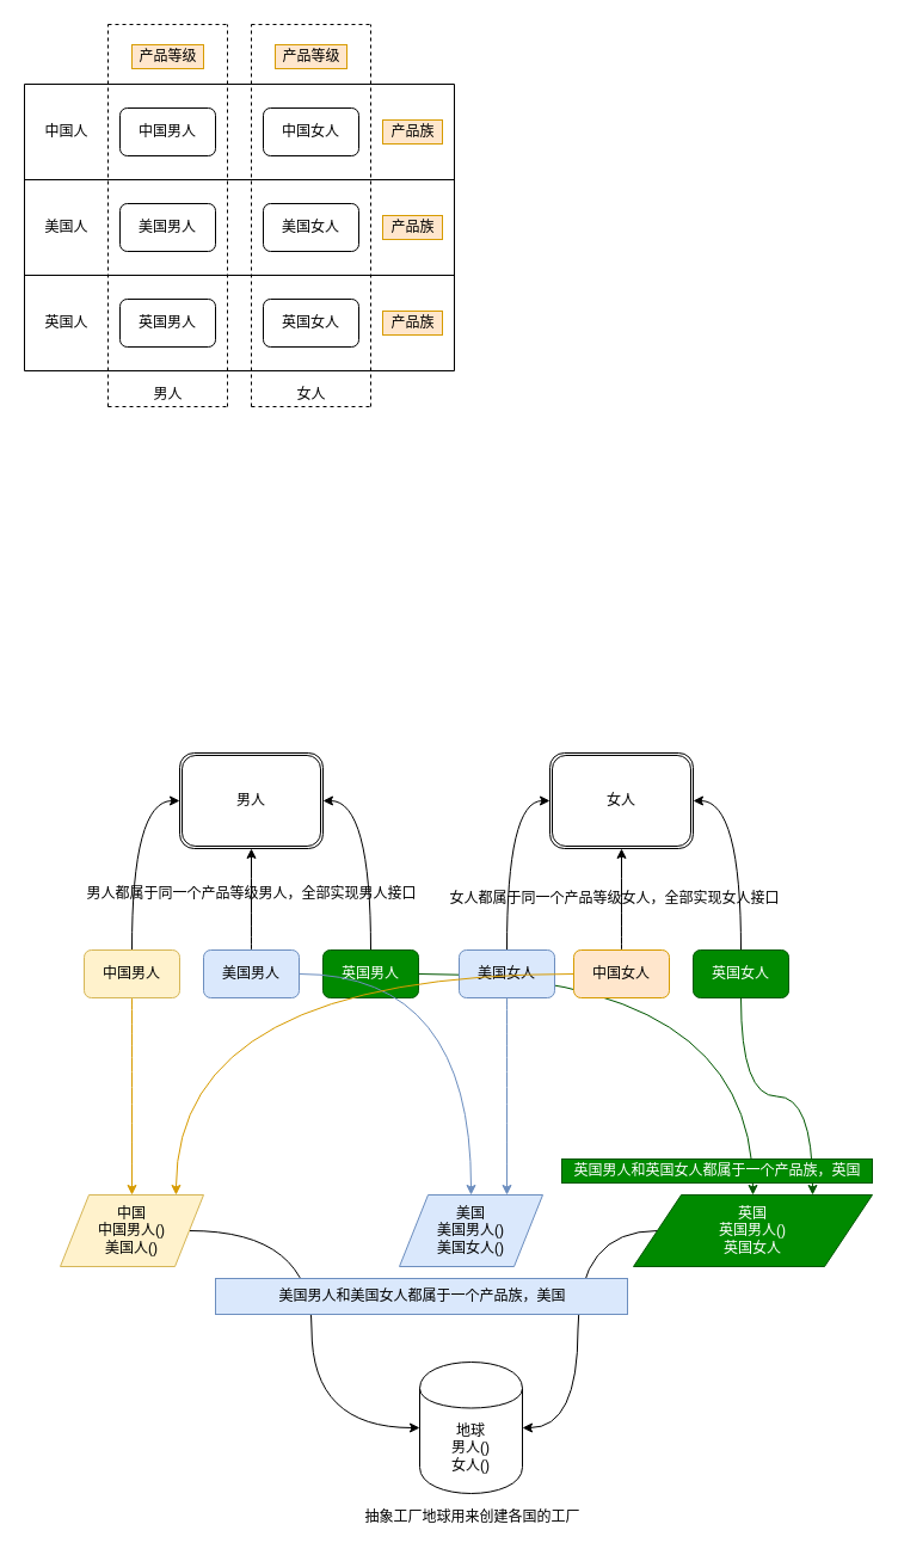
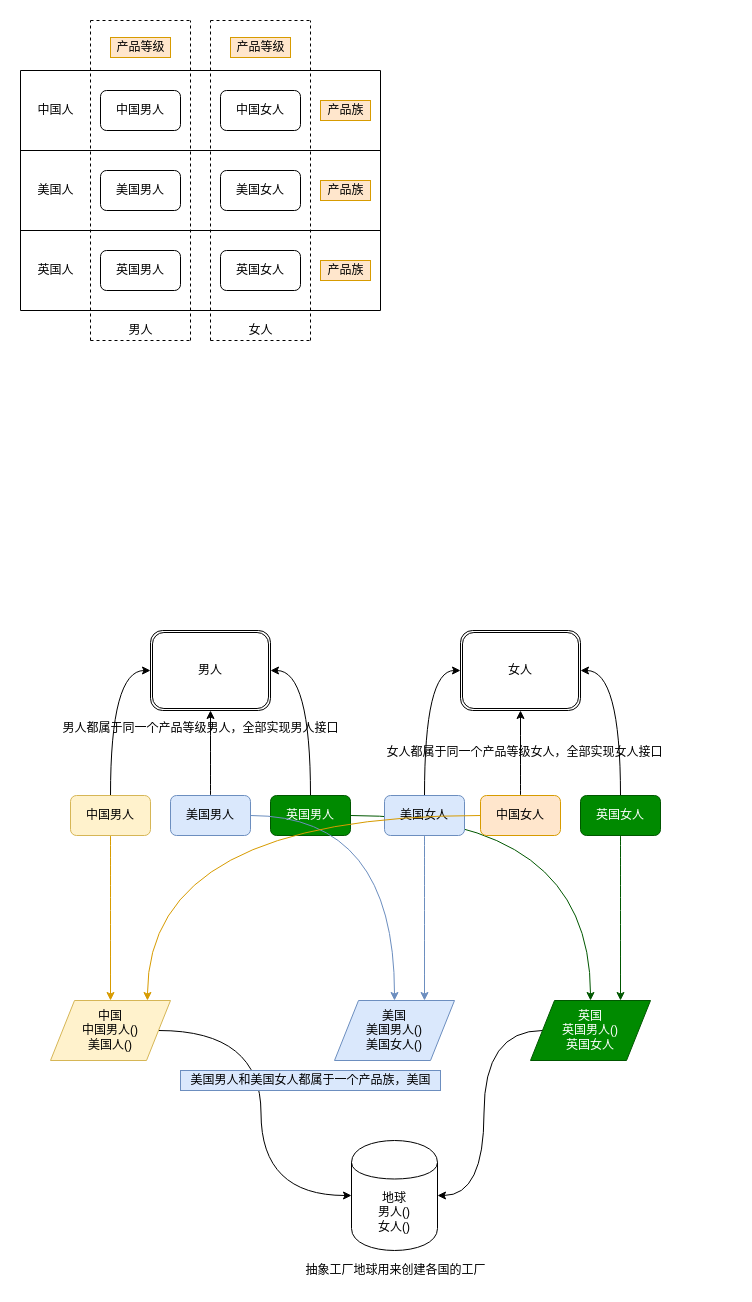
  <mxCell id="0" />
  <mxCell id="1" parent="0" />
  <mxCell id="2" value="英国男人" style="rounded=1;whiteSpace=wrap;html=1;" parent="1" vertex="1"><mxGeometry x="100" y="250" width="80" height="40" as="geometry" /></mxCell>
  <mxCell id="3" value="美国男人" style="rounded=1;whiteSpace=wrap;html=1;" parent="1" vertex="1"><mxGeometry x="100" y="170" width="80" height="40" as="geometry" /></mxCell>
  <mxCell id="4" value="中国男人" style="rounded=1;whiteSpace=wrap;html=1;" parent="1" vertex="1"><mxGeometry x="100" y="90" width="80" height="40" as="geometry" /></mxCell>
  <mxCell id="5" value="英国女人" style="rounded=1;whiteSpace=wrap;html=1;" parent="1" vertex="1"><mxGeometry x="220" y="250" width="80" height="40" as="geometry" /></mxCell>
  <mxCell id="6" value="美国女人" style="rounded=1;whiteSpace=wrap;html=1;" parent="1" vertex="1"><mxGeometry x="220" y="170" width="80" height="40" as="geometry" /></mxCell>
  <mxCell id="7" value="中国女人" style="rounded=1;whiteSpace=wrap;html=1;" parent="1" vertex="1"><mxGeometry x="220" y="90" width="80" height="40" as="geometry" /></mxCell>
  <mxCell id="8" value="" style="endArrow=none;dashed=1;html=1;" parent="1" edge="1"><mxGeometry width="50" height="50" relative="1" as="geometry"><mxPoint x="90" y="340" as="sourcePoint" /><mxPoint x="90" y="20" as="targetPoint" /></mxGeometry></mxCell>
  <mxCell id="9" value="" style="endArrow=none;dashed=1;html=1;" parent="1" edge="1"><mxGeometry width="50" height="50" relative="1" as="geometry"><mxPoint x="90" y="20" as="sourcePoint" /><mxPoint x="190" y="20" as="targetPoint" /></mxGeometry></mxCell>
  <mxCell id="10" value="" style="endArrow=none;dashed=1;html=1;" parent="1" edge="1"><mxGeometry width="50" height="50" relative="1" as="geometry"><mxPoint x="190" y="340" as="sourcePoint" /><mxPoint x="190" y="20" as="targetPoint" /></mxGeometry></mxCell>
  <mxCell id="11" value="" style="endArrow=none;dashed=1;html=1;" parent="1" edge="1"><mxGeometry width="50" height="50" relative="1" as="geometry"><mxPoint x="90" y="340" as="sourcePoint" /><mxPoint x="190" y="340" as="targetPoint" /></mxGeometry></mxCell>
  <mxCell id="12" value="" style="endArrow=none;dashed=1;html=1;" parent="1" edge="1"><mxGeometry width="50" height="50" relative="1" as="geometry"><mxPoint x="210" y="20" as="sourcePoint" /><mxPoint x="310" y="20" as="targetPoint" /></mxGeometry></mxCell>
  <mxCell id="13" value="" style="endArrow=none;dashed=1;html=1;" parent="1" edge="1"><mxGeometry width="50" height="50" relative="1" as="geometry"><mxPoint x="210" y="340" as="sourcePoint" /><mxPoint x="210" y="20" as="targetPoint" /></mxGeometry></mxCell>
  <mxCell id="14" value="" style="endArrow=none;dashed=1;html=1;" parent="1" edge="1"><mxGeometry width="50" height="50" relative="1" as="geometry"><mxPoint x="310" y="340" as="sourcePoint" /><mxPoint x="310" y="20" as="targetPoint" /></mxGeometry></mxCell>
  <mxCell id="15" value="" style="endArrow=none;dashed=1;html=1;" parent="1" edge="1"><mxGeometry width="50" height="50" relative="1" as="geometry"><mxPoint x="210" y="340" as="sourcePoint" /><mxPoint x="310" y="340" as="targetPoint" /></mxGeometry></mxCell>
  <mxCell id="16" value="产品等级" style="text;html=1;align=center;verticalAlign=middle;resizable=0;points=[];autosize=1;fillColor=#ffe6cc;strokeColor=#d79b00;" parent="1" vertex="1"><mxGeometry x="110" y="37" width="60" height="20" as="geometry" /></mxCell>
  <mxCell id="17" value="产品等级" style="text;html=1;align=center;verticalAlign=middle;resizable=0;points=[];autosize=1;fillColor=#ffe6cc;strokeColor=#d79b00;" parent="1" vertex="1"><mxGeometry x="230" y="37" width="60" height="20" as="geometry" /></mxCell>
  <mxCell id="18" value="" style="endArrow=none;html=1;" parent="1" edge="1"><mxGeometry width="50" height="50" relative="1" as="geometry"><mxPoint x="20" y="70" as="sourcePoint" /><mxPoint x="380" y="70" as="targetPoint" /></mxGeometry></mxCell>
  <mxCell id="19" value="" style="endArrow=none;html=1;" parent="1" edge="1"><mxGeometry width="50" height="50" relative="1" as="geometry"><mxPoint x="20" y="150" as="sourcePoint" /><mxPoint x="380" y="150" as="targetPoint" /></mxGeometry></mxCell>
  <mxCell id="20" value="" style="endArrow=none;html=1;" parent="1" edge="1"><mxGeometry width="50" height="50" relative="1" as="geometry"><mxPoint x="20" y="230" as="sourcePoint" /><mxPoint x="380" y="230" as="targetPoint" /></mxGeometry></mxCell>
  <mxCell id="21" value="" style="endArrow=none;html=1;" parent="1" edge="1"><mxGeometry width="50" height="50" relative="1" as="geometry"><mxPoint x="20" y="310" as="sourcePoint" /><mxPoint x="380" y="310" as="targetPoint" /></mxGeometry></mxCell>
  <mxCell id="22" value="" style="endArrow=none;html=1;" parent="1" edge="1"><mxGeometry width="50" height="50" relative="1" as="geometry"><mxPoint x="380" y="310" as="sourcePoint" /><mxPoint x="380" y="70" as="targetPoint" /></mxGeometry></mxCell>
  <mxCell id="23" value="" style="endArrow=none;html=1;" parent="1" edge="1"><mxGeometry width="50" height="50" relative="1" as="geometry"><mxPoint x="20" y="310" as="sourcePoint" /><mxPoint x="20" y="70" as="targetPoint" /></mxGeometry></mxCell>
  <mxCell id="24" value="产品族" style="text;html=1;align=center;verticalAlign=middle;resizable=0;points=[];autosize=1;fillColor=#ffe6cc;strokeColor=#d79b00;" parent="1" vertex="1"><mxGeometry x="320" y="100" width="50" height="20" as="geometry" /></mxCell>
  <mxCell id="25" value="产品族" style="text;html=1;align=center;verticalAlign=middle;resizable=0;points=[];autosize=1;fillColor=#ffe6cc;strokeColor=#d79b00;" parent="1" vertex="1"><mxGeometry x="320" y="260" width="50" height="20" as="geometry" /></mxCell>
  <mxCell id="26" value="产品族" style="text;html=1;align=center;verticalAlign=middle;resizable=0;points=[];autosize=1;fillColor=#ffe6cc;strokeColor=#d79b00;" parent="1" vertex="1"><mxGeometry x="320" y="180" width="50" height="20" as="geometry" /></mxCell>
  <mxCell id="27" value="中国人" style="text;html=1;align=center;verticalAlign=middle;resizable=0;points=[];autosize=1;" parent="1" vertex="1"><mxGeometry x="30" y="100" width="50" height="20" as="geometry" /></mxCell>
  <mxCell id="28" value="美国人" style="text;html=1;align=center;verticalAlign=middle;resizable=0;points=[];autosize=1;" parent="1" vertex="1"><mxGeometry x="30" y="180" width="50" height="20" as="geometry" /></mxCell>
  <mxCell id="29" value="英国人" style="text;html=1;align=center;verticalAlign=middle;resizable=0;points=[];autosize=1;" parent="1" vertex="1"><mxGeometry x="30" y="260" width="50" height="20" as="geometry" /></mxCell>
  <mxCell id="30" value="男人" style="text;html=1;align=center;verticalAlign=middle;resizable=0;points=[];autosize=1;" parent="1" vertex="1"><mxGeometry x="120" y="320" width="40" height="20" as="geometry" /></mxCell>
  <mxCell id="31" value="女人" style="text;html=1;align=center;verticalAlign=middle;resizable=0;points=[];autosize=1;" parent="1" vertex="1"><mxGeometry x="240" y="320" width="40" height="20" as="geometry" /></mxCell>
  <mxCell id="32" style="edgeStyle=orthogonalEdgeStyle;curved=1;rounded=0;orthogonalLoop=1;jettySize=auto;html=1;entryX=1;entryY=0.5;entryDx=0;entryDy=0;" edge="1" parent="1" source="34" target="50"><mxGeometry relative="1" as="geometry" /></mxCell>
  <mxCell id="33" style="edgeStyle=orthogonalEdgeStyle;curved=1;rounded=0;orthogonalLoop=1;jettySize=auto;html=1;fillColor=#008a00;strokeColor=#005700;" edge="1" parent="1" source="34" target="57"><mxGeometry relative="1" as="geometry" /></mxCell>
  <mxCell id="34" value="英国男人" style="rounded=1;whiteSpace=wrap;html=1;fillColor=#008a00;strokeColor=#005700;fontColor=#ffffff;" vertex="1" parent="1"><mxGeometry x="270" y="795" width="80" height="40" as="geometry" /></mxCell>
  <mxCell id="35" style="edgeStyle=orthogonalEdgeStyle;curved=1;rounded=0;orthogonalLoop=1;jettySize=auto;html=1;entryX=0.5;entryY=1;entryDx=0;entryDy=0;" edge="1" parent="1" source="37" target="50"><mxGeometry relative="1" as="geometry" /></mxCell>
  <mxCell id="36" style="edgeStyle=orthogonalEdgeStyle;curved=1;rounded=0;orthogonalLoop=1;jettySize=auto;html=1;entryX=0.5;entryY=0;entryDx=0;entryDy=0;fillColor=#dae8fc;strokeColor=#6c8ebf;" edge="1" parent="1" source="37" target="55"><mxGeometry relative="1" as="geometry" /></mxCell>
  <mxCell id="37" value="美国男人" style="rounded=1;whiteSpace=wrap;html=1;fillColor=#dae8fc;strokeColor=#6c8ebf;" vertex="1" parent="1"><mxGeometry x="170" y="795" width="80" height="40" as="geometry" /></mxCell>
  <mxCell id="38" style="edgeStyle=orthogonalEdgeStyle;curved=1;rounded=0;orthogonalLoop=1;jettySize=auto;html=1;entryX=0;entryY=0.5;entryDx=0;entryDy=0;" edge="1" parent="1" source="40" target="50"><mxGeometry relative="1" as="geometry" /></mxCell>
  <mxCell id="39" style="edgeStyle=orthogonalEdgeStyle;curved=1;rounded=0;orthogonalLoop=1;jettySize=auto;html=1;entryX=0.5;entryY=0;entryDx=0;entryDy=0;fillColor=#ffe6cc;strokeColor=#d79b00;" edge="1" parent="1" source="40" target="54"><mxGeometry relative="1" as="geometry" /></mxCell>
  <mxCell id="40" value="中国男人" style="rounded=1;whiteSpace=wrap;html=1;fillColor=#fff2cc;strokeColor=#d6b656;" vertex="1" parent="1"><mxGeometry x="70" y="795" width="80" height="40" as="geometry" /></mxCell>
  <mxCell id="41" style="edgeStyle=orthogonalEdgeStyle;curved=1;rounded=0;orthogonalLoop=1;jettySize=auto;html=1;entryX=1;entryY=0.5;entryDx=0;entryDy=0;" edge="1" parent="1" source="43" target="51"><mxGeometry relative="1" as="geometry" /></mxCell>
  <mxCell id="42" style="edgeStyle=orthogonalEdgeStyle;curved=1;rounded=0;orthogonalLoop=1;jettySize=auto;html=1;entryX=0.75;entryY=0;entryDx=0;entryDy=0;fillColor=#008a00;strokeColor=#005700;" edge="1" parent="1" source="43" target="57"><mxGeometry relative="1" as="geometry" /></mxCell>
  <mxCell id="43" value="英国女人" style="rounded=1;whiteSpace=wrap;html=1;fillColor=#008a00;strokeColor=#005700;fontColor=#ffffff;" vertex="1" parent="1"><mxGeometry x="580" y="795" width="80" height="40" as="geometry" /></mxCell>
  <mxCell id="44" style="edgeStyle=orthogonalEdgeStyle;curved=1;rounded=0;orthogonalLoop=1;jettySize=auto;html=1;entryX=0;entryY=0.5;entryDx=0;entryDy=0;" edge="1" parent="1" source="46" target="51"><mxGeometry relative="1" as="geometry" /></mxCell>
  <mxCell id="45" style="edgeStyle=orthogonalEdgeStyle;curved=1;rounded=0;orthogonalLoop=1;jettySize=auto;html=1;entryX=0.75;entryY=0;entryDx=0;entryDy=0;fillColor=#dae8fc;strokeColor=#6c8ebf;" edge="1" parent="1" source="46" target="55"><mxGeometry relative="1" as="geometry" /></mxCell>
  <mxCell id="46" value="美国女人" style="rounded=1;whiteSpace=wrap;html=1;fillColor=#dae8fc;strokeColor=#6c8ebf;" vertex="1" parent="1"><mxGeometry x="384" y="795" width="80" height="40" as="geometry" /></mxCell>
  <mxCell id="47" style="edgeStyle=orthogonalEdgeStyle;curved=1;rounded=0;orthogonalLoop=1;jettySize=auto;html=1;entryX=0.5;entryY=1;entryDx=0;entryDy=0;" edge="1" parent="1" source="49" target="51"><mxGeometry relative="1" as="geometry" /></mxCell>
  <mxCell id="48" style="edgeStyle=orthogonalEdgeStyle;curved=1;rounded=0;orthogonalLoop=1;jettySize=auto;html=1;entryX=0.808;entryY=0;entryDx=0;entryDy=0;entryPerimeter=0;fillColor=#ffe6cc;strokeColor=#d79b00;" edge="1" parent="1" source="49" target="54"><mxGeometry relative="1" as="geometry" /></mxCell>
  <mxCell id="49" value="中国女人" style="rounded=1;whiteSpace=wrap;html=1;fillColor=#ffe6cc;strokeColor=#d79b00;" vertex="1" parent="1"><mxGeometry x="480" y="795" width="80" height="40" as="geometry" /></mxCell>
  <mxCell id="50" value="男人" style="shape=ext;double=1;rounded=1;whiteSpace=wrap;html=1;" vertex="1" parent="1"><mxGeometry x="150" y="630" width="120" height="80" as="geometry" /></mxCell>
  <mxCell id="51" value="女人" style="shape=ext;double=1;rounded=1;whiteSpace=wrap;html=1;" vertex="1" parent="1"><mxGeometry x="460" y="630" width="120" height="80" as="geometry" /></mxCell>
  <mxCell id="52" value="地球&lt;br&gt;男人()&lt;br&gt;女人()" style="shape=cylinder;whiteSpace=wrap;html=1;boundedLbl=1;backgroundOutline=1;" vertex="1" parent="1"><mxGeometry x="351" y="1140" width="86" height="110" as="geometry" /></mxCell>
  <mxCell id="53" style="edgeStyle=orthogonalEdgeStyle;curved=1;rounded=0;orthogonalLoop=1;jettySize=auto;html=1;entryX=0;entryY=0.5;entryDx=0;entryDy=0;" edge="1" parent="1" source="54" target="52"><mxGeometry relative="1" as="geometry" /></mxCell>
  <mxCell id="54" value="中国&lt;br&gt;中国男人()&lt;br&gt;美国人()" style="shape=parallelogram;perimeter=parallelogramPerimeter;whiteSpace=wrap;html=1;fillColor=#fff2cc;strokeColor=#d6b656;" vertex="1" parent="1"><mxGeometry x="50" y="1000" width="120" height="60" as="geometry" /></mxCell>
  <mxCell id="55" value="美国&lt;br&gt;美国男人()&lt;br&gt;美国女人()" style="shape=parallelogram;perimeter=parallelogramPerimeter;whiteSpace=wrap;html=1;fillColor=#dae8fc;strokeColor=#6c8ebf;" vertex="1" parent="1"><mxGeometry x="334" y="1000" width="120" height="60" as="geometry" /></mxCell>
  <mxCell id="56" style="edgeStyle=orthogonalEdgeStyle;curved=1;rounded=0;orthogonalLoop=1;jettySize=auto;html=1;entryX=1;entryY=0.5;entryDx=0;entryDy=0;" edge="1" parent="1" source="57" target="52"><mxGeometry relative="1" as="geometry" /></mxCell>
- <mxCell id="57" value="英国&lt;br&gt;英国男人()&lt;br&gt;英国女人" style="shape=parallelogram;perimeter=parallelogramPerimeter;whiteSpace=wrap;html=1;fillColor=#008a00;strokeColor=#005700;fontColor=#ffffff;" vertex="1" parent="1"><mxGeometry x="530" y="1000" width="200" height="60" as="geometry" /></mxCell>
- <mxCell id="58" value="男人都属于同一个产品等级男人，全部实现男人接口" style="text;html=1;align=center;verticalAlign=middle;resizable=0;points=[];autosize=1;" vertex="1" parent="1"><mxGeometry x="65" y="738" width="290" height="20" as="geometry" /></mxCell>
- <mxCell id="59" value="女人都属于同一个产品等级女人，全部实现女人接口" style="text;html=1;align=center;verticalAlign=middle;resizable=0;points=[];autosize=1;" vertex="1" parent="1"><mxGeometry x="369" y="742" width="290" height="20" as="geometry" /></mxCell>
- <mxCell id="60" value="美国男人和美国女人都属于一个产品族，美国" style="text;html=1;align=center;verticalAlign=middle;resizable=0;points=[];autosize=1;fillColor=#dae8fc;strokeColor=#6c8ebf;" vertex="1" parent="1"><mxGeometry x="180" y="1070" width="345" height="30" as="geometry" /></mxCell>
- <mxCell id="61" value="英国男人和英国女人都属于一个产品族，英国" style="text;html=1;align=center;verticalAlign=middle;resizable=0;points=[];autosize=1;fillColor=#008a00;strokeColor=#005700;fontColor=#ffffff;" vertex="1" parent="1"><mxGeometry x="470" y="970" width="260" height="20" as="geometry" /></mxCell>
+ <mxCell id="57" value="英国&lt;br&gt;英国男人()&lt;br&gt;英国女人" style="shape=parallelogram;perimeter=parallelogramPerimeter;whiteSpace=wrap;html=1;fillColor=#008a00;strokeColor=#005700;fontColor=#ffffff;" vertex="1" parent="1"><mxGeometry x="530" y="1000" width="120" height="60" as="geometry" /></mxCell>
+ <mxCell id="58" value="男人都属于同一个产品等级男人，全部实现男人接口" style="text;html=1;align=center;verticalAlign=middle;resizable=0;points=[];autosize=1;" vertex="1" parent="1"><mxGeometry x="55" y="718" width="290" height="20" as="geometry" /></mxCell>
+ <mxCell id="59" value="女人都属于同一个产品等级女人，全部实现女人接口" style="text;html=1;align=center;verticalAlign=middle;resizable=0;points=[];autosize=1;" vertex="1" parent="1"><mxGeometry x="379" y="742" width="290" height="20" as="geometry" /></mxCell>
+ <mxCell id="60" value="美国男人和美国女人都属于一个产品族，美国" style="text;html=1;align=center;verticalAlign=middle;resizable=0;points=[];autosize=1;fillColor=#dae8fc;strokeColor=#6c8ebf;" vertex="1" parent="1"><mxGeometry x="180" y="1070" width="260" height="20" as="geometry" /></mxCell>
  <mxCell id="62" value="抽象工厂地球用来创建各国的工厂" style="text;html=1;align=center;verticalAlign=middle;resizable=0;points=[];autosize=1;" vertex="1" parent="1"><mxGeometry x="295" y="1260" width="200" height="20" as="geometry" /></mxCell>
